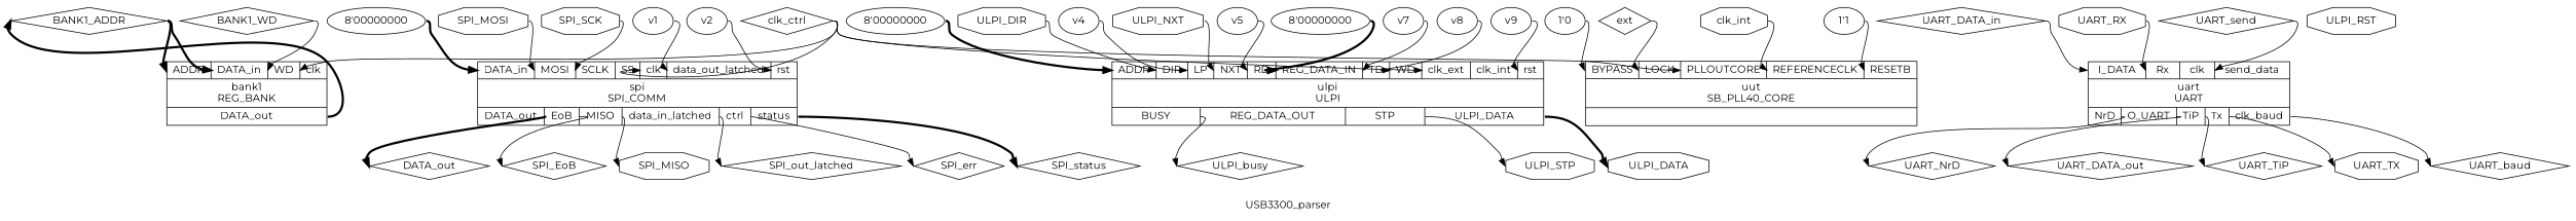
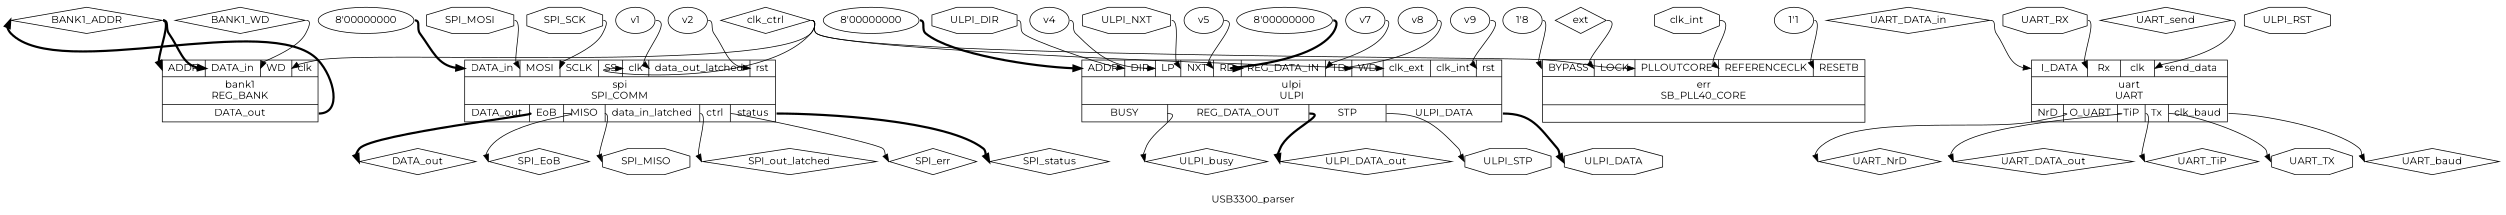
  digraph {
    fontname=Montserrat
    label=USB3300_parser
    rankdir=TB
    remincross=true
    node [color=black fontcolor=black fontname=Montserrat shape=diamond]
    edge [color=black fontname=Montserrat headport=w tailport=e]
    n1 [label=BANK1_ADDR]
    n2 [label="{{<p31> ADDR|<p32> DATA_in|<p33> WD|<p34> clk}|bank1\nREG_BANK|{<p3> DATA_out}}" shape=record color="" fontcolor=""]
    n3 [label=BANK1_WD]
    n4 [label=DATA_out]
    n5 [label=SPI_EoB]
    n6 [label=SPI_MISO shape=octagon]
    n7 [label=SPI_MOSI shape=octagon]
    n8 [label="{{<p32> DATA_in|<p36> MOSI|<p37> SCLK|<p38> SS|<p34> clk|<p39> data_out_latched|<p40> rst}|spi\nSPI_COMM|{<p3> DATA_out|<p41> EoB|<p42> MISO|<p43> data_in_latched|<p44> ctrl|<p45> status}}" shape=record color="" fontcolor=""]
    n9 [label=SPI_err]
    n10 [label=SPI_out_latched]
    n11 [label=SPI_status]
    n12 [label=SPI_SCK shape=octagon]
    n13 [label=UART_DATA_in]
    n14 [label="{{<p47> I_DATA|<p48> Rx|<p34> clk|<p49> send_data}|uart\nUART|{<p50> NrD|<p51> O_UART|<p52> TiP|<p53> Tx|<p54> clk_baud}}" shape=record color="" fontcolor=""]
    n15 [label=UART_DATA_out]
    n16 [label=UART_NrD]
    n17 [label=UART_TX shape=octagon]
    n18 [label=UART_TiP]
    n19 [label=UART_baud]
    n20 [label=UART_RX shape=octagon]
    n21 [label=UART_send]
    n22 [label=ULPI_DATA shape=octagon]
+   n23 [label=ULPI_DATA_out]
    n24 [label=ULPI_DIR shape=octagon]
    n25 [label="{{<p31> ADDR|<p56> DIR|<p57> LP|<p58> NXT|<p59> RD|<p60> REG_DATA_IN|<p61> TD|<p33> WD|<p28> clk_ext|<p29> clk_int|<p40> rst}|ulpi\nULPI|{<p62> BUSY|<p63> REG_DATA_OUT|<p64> STP|<p20> ULPI_DATA}}" shape=record color="" fontcolor=""]
    n26 [label=ULPI_STP shape=octagon]
    n27 [label=ULPI_busy]
    n28 [label=ULPI_NXT shape=octagon]
    n29 [label=ULPI_RST shape=octagon]
    n30 [label=clk_ctrl]
-   n31 [label="{{<p66> BYPASS|<p67> LOCK|<p68> PLLOUTCORE|<p69> REFERENCECLK|<p70> RESETB}|uut\nSB_PLL40_CORE|{}}" shape=record color="" fontcolor=""]
+   n31 [label="{{<p66> BYPASS|<p67> LOCK|<p68> PLLOUTCORE|<p69> REFERENCECLK|<p70> RESETB}|err\nSB_PLL40_CORE|{}}" shape=record color="" fontcolor=""]
    n32 [label=clk_int shape=octagon]
    n33 [label=ext]
    n34 [label="8'00000000" color="" fontcolor="" shape=""]
    v1 [color="" fontcolor="" shape=""]
    v2 [color="" fontcolor="" shape=""]
    n37 [label="8'00000000" color="" fontcolor="" shape=""]
    v4 [color="" fontcolor="" shape=""]
    v5 [color="" fontcolor="" shape=""]
    n40 [label="8'00000000" color="" fontcolor="" shape=""]
    v7 [color="" fontcolor="" shape=""]
    v8 [color="" fontcolor="" shape=""]
    v9 [color="" fontcolor="" shape=""]
-   n44 [label="1'0" color="" fontcolor="" shape=""]
+   n44 [label="1'8" color="" fontcolor="" shape=""]
    n45 [label="1'1" color="" fontcolor="" shape=""]
    n1 -> n2 [headport="p31:w" style="setlinewidth(3)"]
    n1 -> n2 [headport="p32:w" style="setlinewidth(3)"]
    n2 -> n1 [style="setlinewidth(3)" tailport="p3:e"]
    n3 -> n2 [headport="p33:w"]
    n7 -> n8 [headport="p36:w"]
    n8 -> n4 [style="setlinewidth(3)" tailport="p3:e"]
    n8 -> n5 [tailport="p41:e"]
    n8 -> n6 [tailport="p42:e"]
    n8 -> n9 [tailport="p44:e"]
    n8 -> n10 [tailport="p43:e"]
    n8 -> n11 [style="setlinewidth(3)" tailport="p45:e"]
    n12 -> n8 [headport="p37:w"]
    n13 -> n14 [headport="p47:w"]
    n14 -> n15 [tailport="p51:e"]
    n14 -> n16 [tailport="p50:e"]
    n14 -> n17 [tailport="p53:e"]
    n14 -> n18 [tailport="p52:e"]
    n14 -> n19 [tailport="p54:e"]
    n20 -> n14 [headport="p48:w"]
    n21 -> n14 [headport="p49:w"]
    n24 -> n25 [headport="p56:w"]
    n25 -> n22 [style="setlinewidth(3)" tailport="p20:e"]
+   n25 -> n23 [style="setlinewidth(3)" tailport="p63:e"]
    n25 -> n26 [tailport="p64:e"]
    n25 -> n27 [tailport="p62:e"]
    n28 -> n25 [headport="p58:w"]
    n30 -> n2 [headport="p34:w"]
    n30 -> n8 [headport="p34:w"]
    n30 -> n25 [headport="p28:w"]
    n30 -> n31 [headport="p68:w"]
    n32 -> n31 [headport="p69:w"]
    n33 -> n31 [headport="p67:w"]
    n34 -> n8 [headport="p32:w" style="setlinewidth(3)"]
    v1 -> n8 [headport="p39:w"]
    v2 -> n8 [headport="p40:w"]
    n37 -> n25 [headport="p31:w" style="setlinewidth(3)"]
    v4 -> n25 [headport="p57:w"]
    v5 -> n25 [headport="p59:w"]
    n40 -> n25 [headport="p60:w" style="setlinewidth(3)"]
    v7 -> n25 [headport="p61:w"]
    v8 -> n25 [headport="p33:w"]
    v9 -> n25 [headport="p40:w"]
    n44 -> n31 [headport="p66:w"]
    n45 -> n31 [headport="p70:w"]
  }
